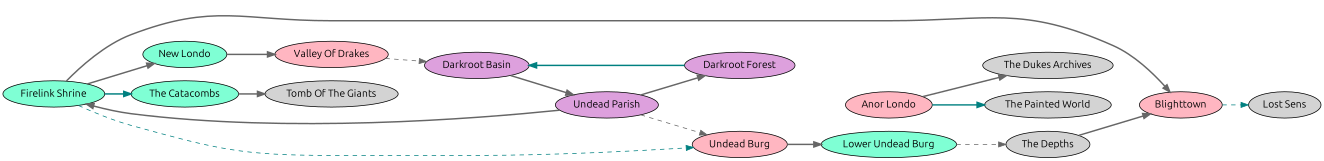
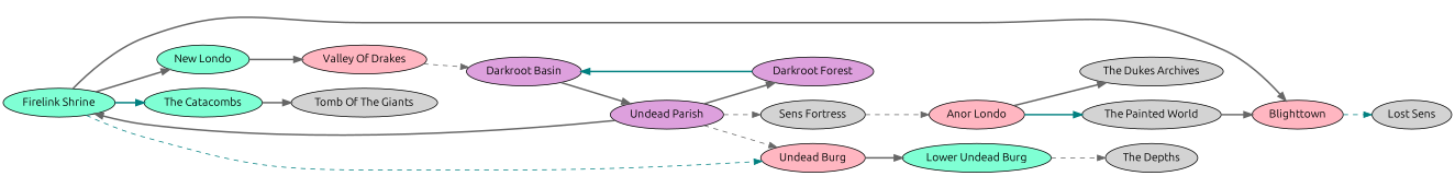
  digraph {
    fontname=Ubuntu
    rankdir=LR
    node [fillcolor=lightgrey fontname=Ubuntu style=filled]
    edge [color=gray40 fontname=Ubuntu style=bold]
    n1 [fillcolor=aquamarine label="Firelink Shrine"]
    n2 [fillcolor=aquamarine label="New Londo"]
    n3 [fillcolor=lightpink label="Undead Burg"]
    n4 [fillcolor=aquamarine label="The Catacombs"]
    n5 [fillcolor=lightpink label=Blighttown]
    n6 [fillcolor=lightpink label="Valley Of Drakes"]
    n7 [fillcolor=aquamarine label="Lower Undead Burg"]
    n8 [label="Tomb Of The Giants"]
    n9 [label="Lost Sens"]
    n10 [fillcolor=plum label="Darkroot Basin"]
    n11 [fillcolor=plum label="Undead Parish"]
    n12 [fillcolor=plum label="Darkroot Forest"]
+   n13 [label="Sens Fortress"]
    n14 [label="The Depths"]
    n15 [fillcolor=lightpink label="Anor Londo"]
    n16 [label="The Dukes Archives"]
    n17 [label="The Painted World"]
    n1 -> n2
    n1 -> n3 [color=teal style=dashed]
    n1 -> n4 [color=teal]
    n1 -> n5
    n2 -> n6
    n3 -> n7
    n4 -> n8
    n5 -> n9 [color=teal style=dashed]
    n6 -> n10 [style=dashed]
    n7 -> n14 [style=dashed]
    n10 -> n11
    n11 -> n1
    n11 -> n3 [style=dashed]
    n11 -> n12
+   n11 -> n13 [style=dashed]
    n12 -> n10 [color=teal]
-   n14 -> n5
+   n13 -> n15 [style=dashed]
+   n17 -> n5
    n15 -> n16
    n15 -> n17 [color=teal]
  }
